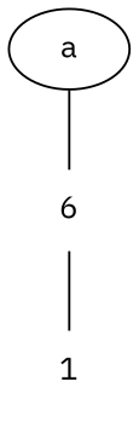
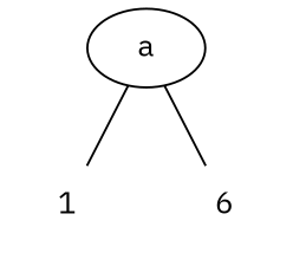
  graph {
    fontname="IBM Plex Sans"
    node [fontname="IBM Plex Sans" shape=plaintext]
    edge [fontname="IBM Plex Sans"]
    n1 [label=a shape=""]
    1
    n3 [label=6]
-   n3 -- 1
+   n1 -- 1
    n1 -- n3
  }
